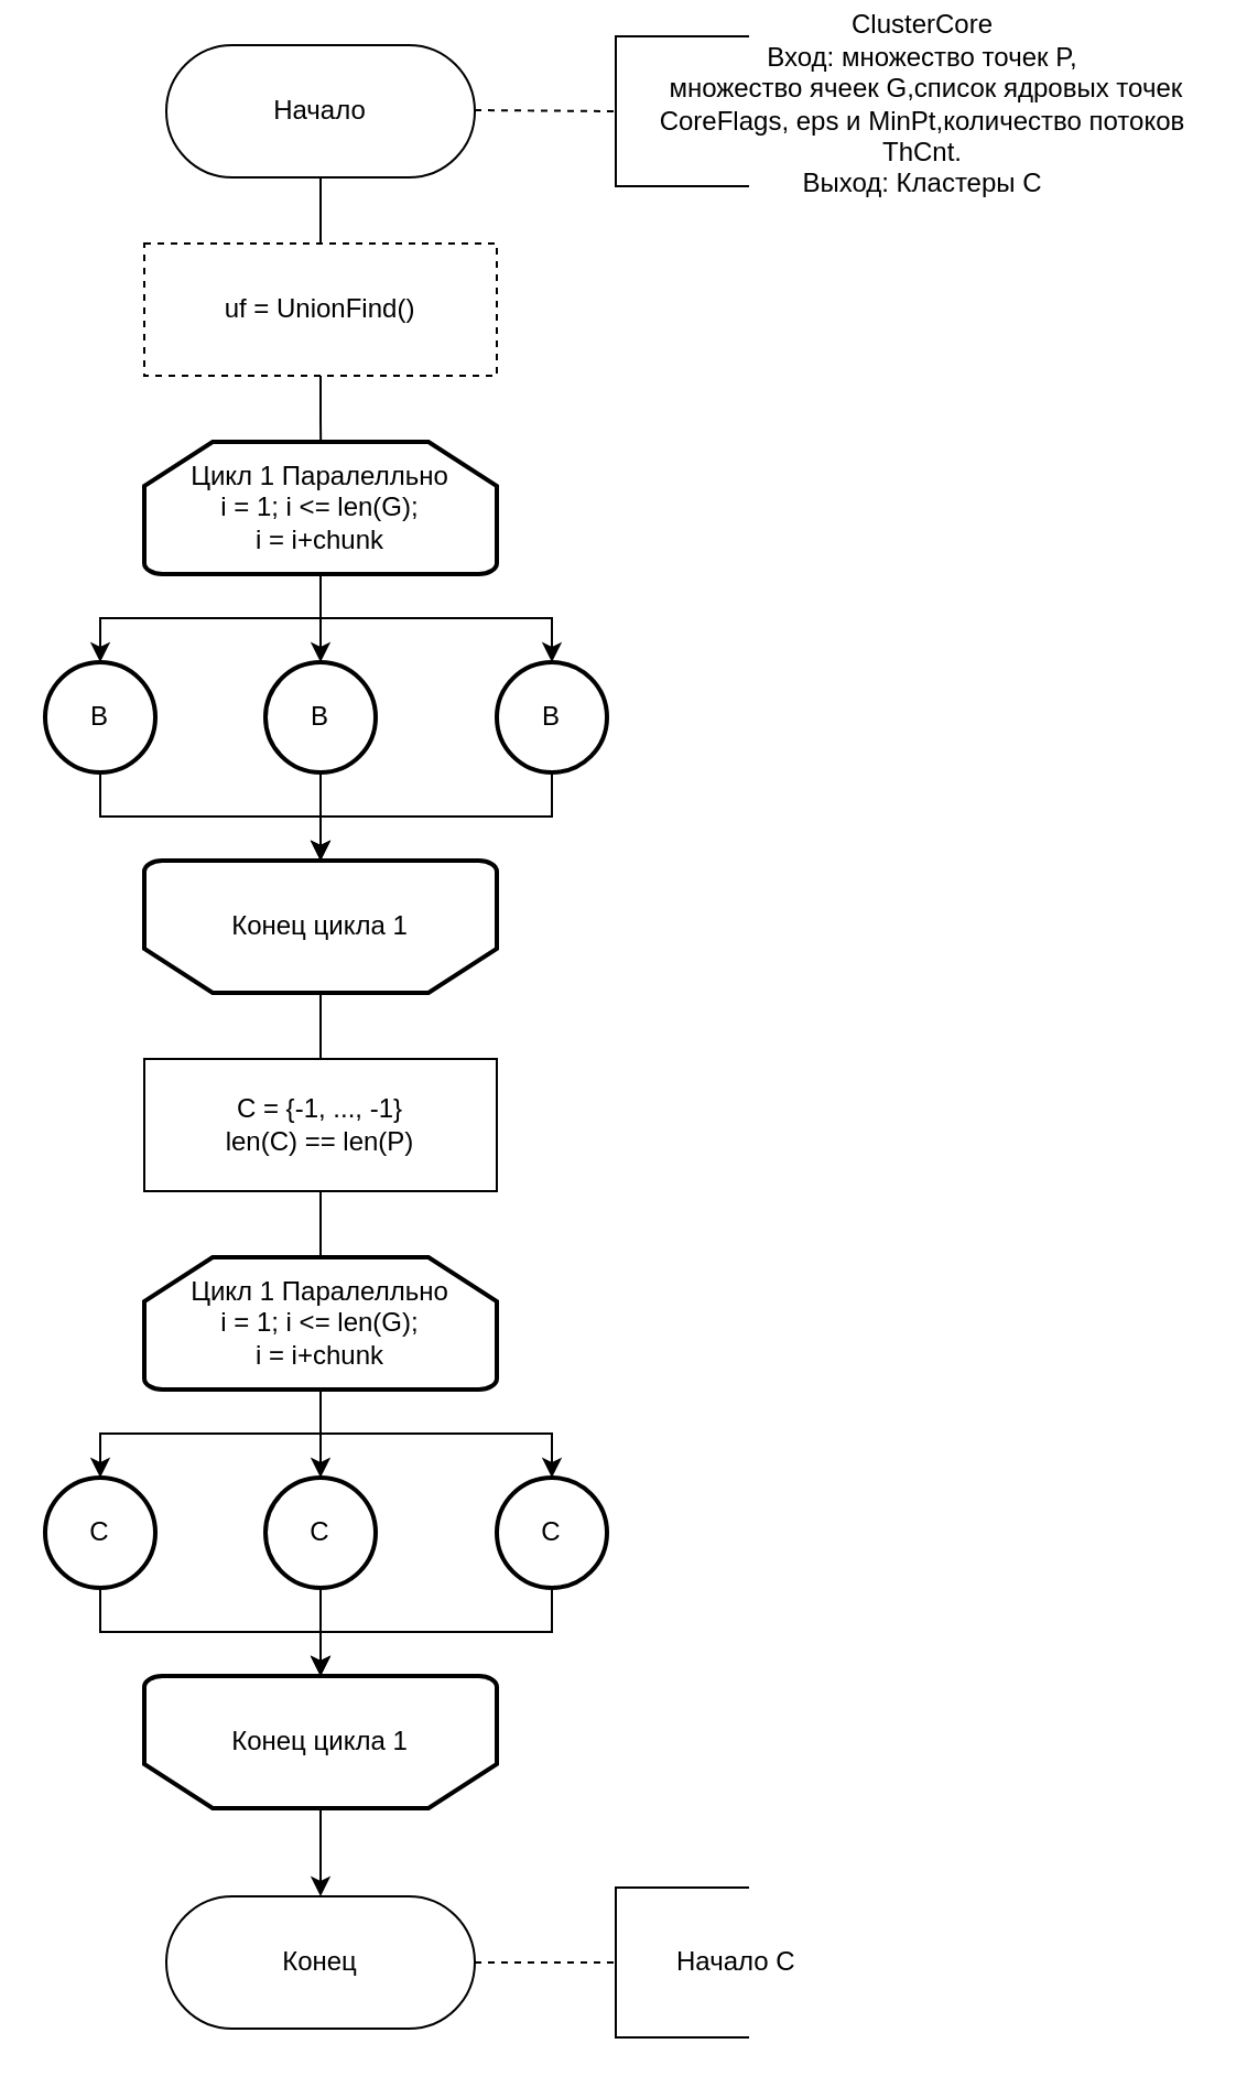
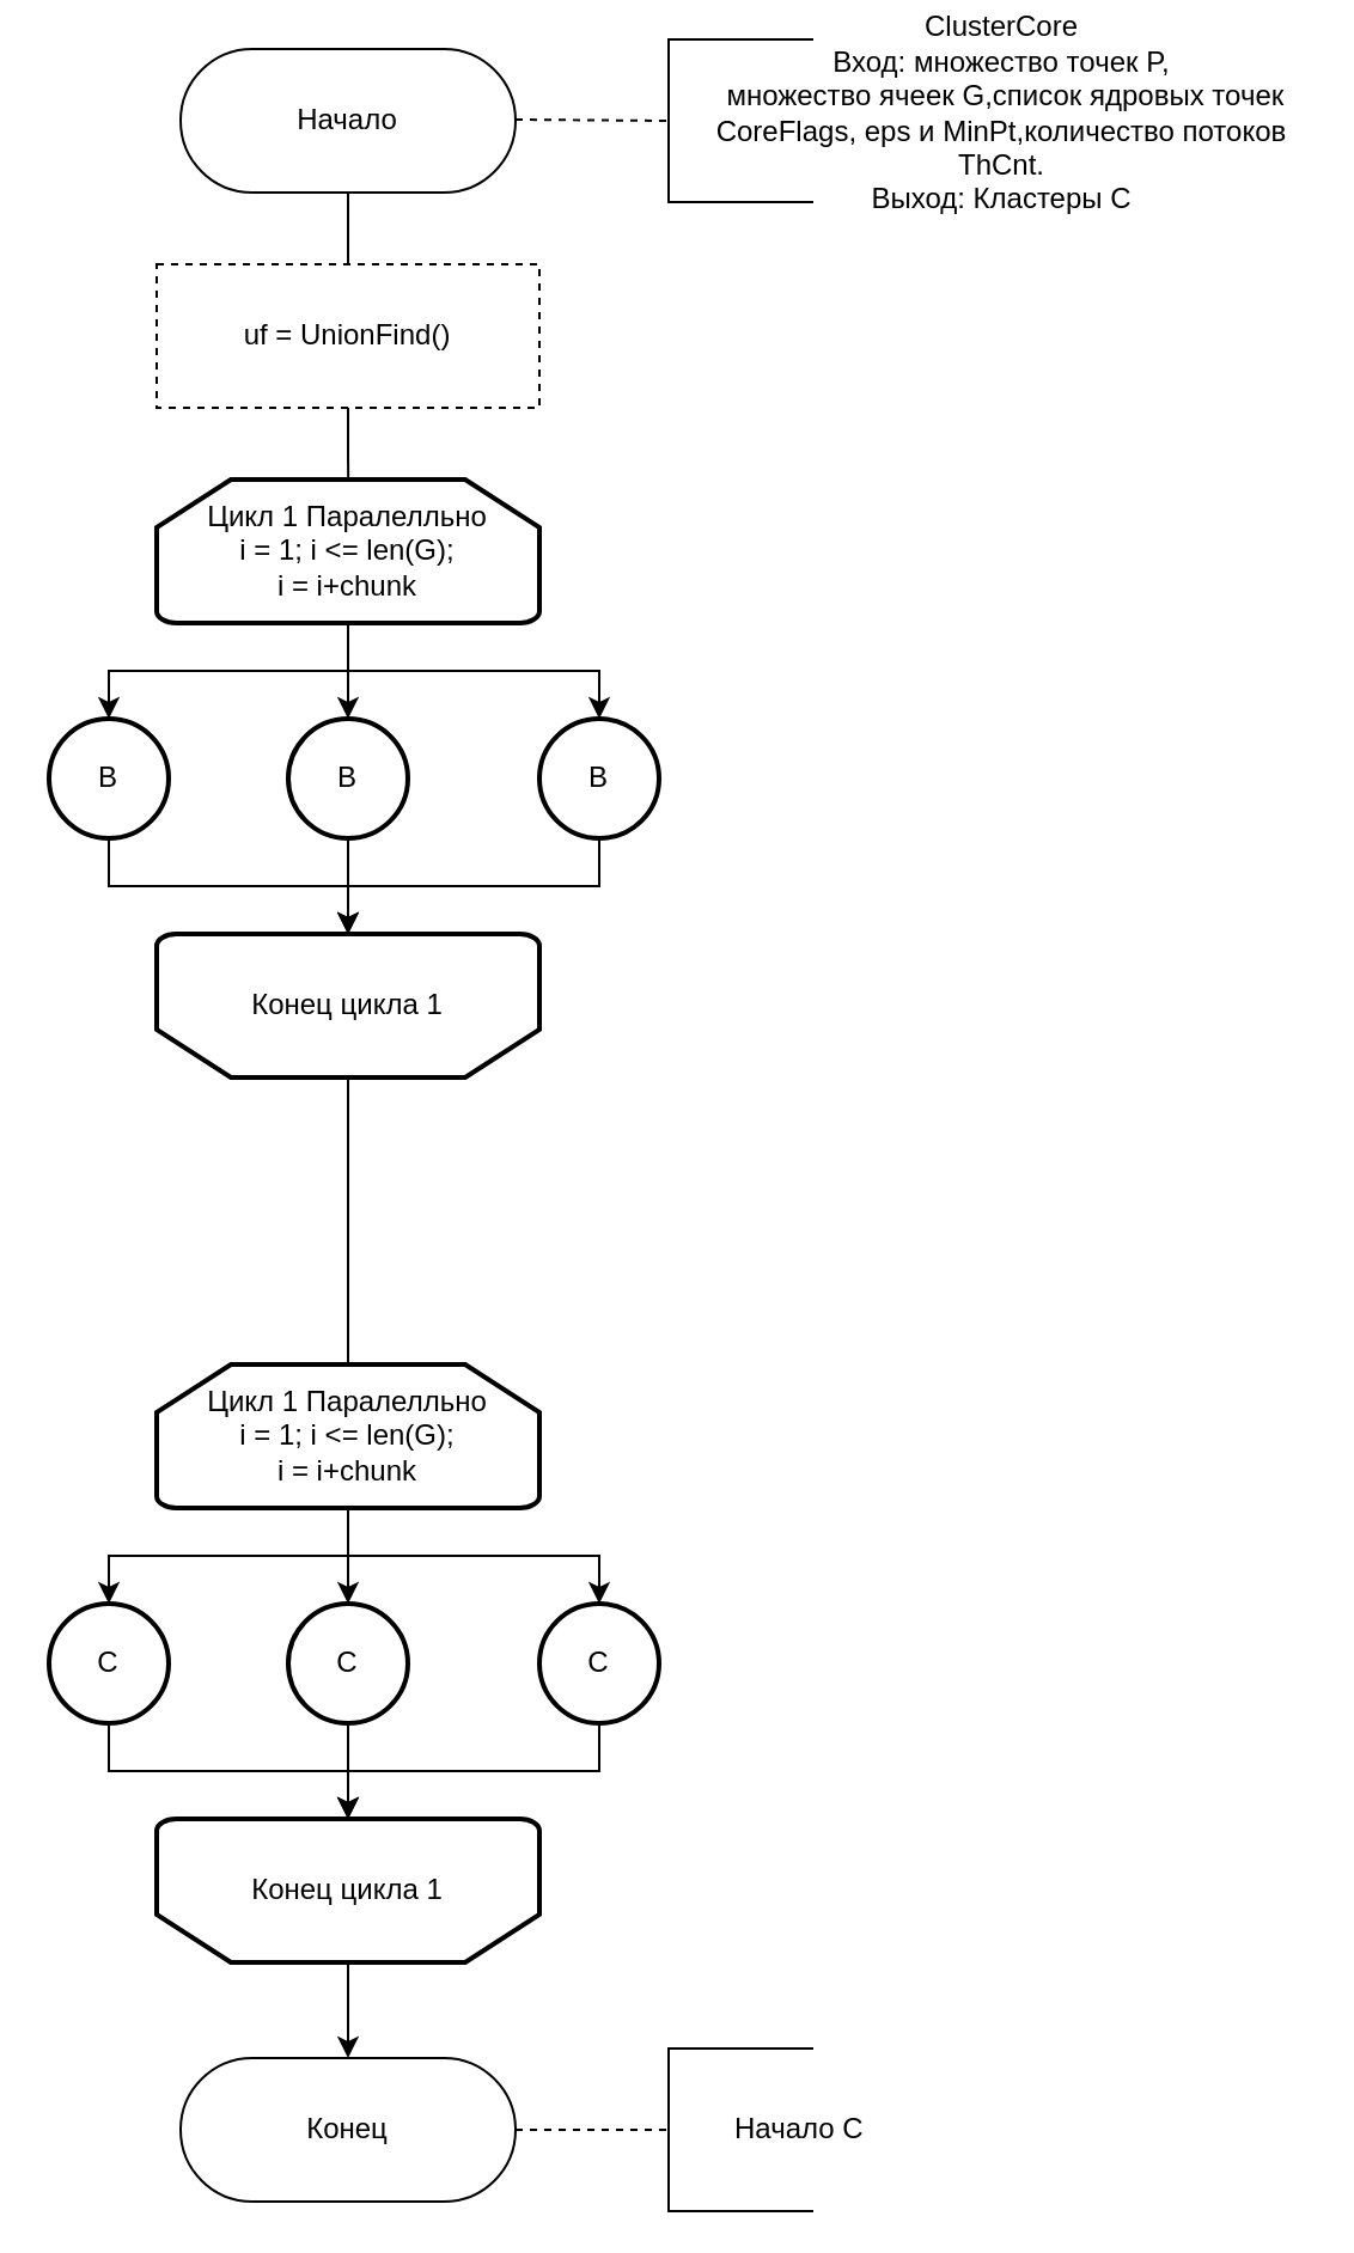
  <mxCell id="0" />
  <mxCell id="1" parent="0" />
  <mxCell id="2" value="" style="edgeStyle=orthogonalEdgeStyle;rounded=0;orthogonalLoop=1;jettySize=auto;html=1;endArrow=none;endFill=0;" parent="1" source="3" target="12" edge="1"><mxGeometry relative="1" as="geometry" /></mxCell>
  <mxCell id="3" value="Начало" style="rounded=1;whiteSpace=wrap;html=1;arcSize=50;" parent="1" vertex="1"><mxGeometry x="75" y="20" width="140" height="60" as="geometry" /></mxCell>
  <mxCell id="4" value="ClusterCore&lt;br&gt;Вход: множество точек P,&lt;br&gt;&amp;nbsp;множество ячеек G,список ядровых точек CoreFlags, eps и MinPt,количество потоков ThCnt.&lt;br&gt;Выход: Кластеры C" style="text;html=1;strokeColor=none;fillColor=none;align=center;verticalAlign=middle;whiteSpace=wrap;rounded=0;" parent="1" vertex="1"><mxGeometry x="293" y="27" width="250.5" height="40" as="geometry" /></mxCell>
  <mxCell id="5" value="Конец" style="rounded=1;whiteSpace=wrap;html=1;arcSize=50;" parent="1" vertex="1"><mxGeometry x="75" y="860" width="140" height="60" as="geometry" /></mxCell>
  <mxCell id="6" value="Начало C" style="text;html=1;resizable=0;points=[];autosize=1;align=left;verticalAlign=top;spacingTop=-4;" parent="1" vertex="1"><mxGeometry x="305" y="880" width="80" height="20" as="geometry" /></mxCell>
  <mxCell id="7" value="" style="endArrow=none;dashed=1;html=1;exitX=1;exitY=0.5;exitDx=0;exitDy=0;entryX=0.5;entryY=1;entryDx=0;entryDy=0;" parent="1" source="5" target="10" edge="1"><mxGeometry width="50" height="50" relative="1" as="geometry"><mxPoint x="178.5" y="-30" as="sourcePoint" /><mxPoint x="258.5" y="340" as="targetPoint" /></mxGeometry></mxCell>
  <mxCell id="8" value="" style="shape=partialRectangle;whiteSpace=wrap;html=1;bottom=1;right=1;left=1;top=0;fillColor=none;routingCenterX=-0.5;rotation=90;" parent="1" vertex="1"><mxGeometry x="275" y="20" width="68" height="60" as="geometry" /></mxCell>
  <mxCell id="9" value="" style="endArrow=none;dashed=1;html=1;entryX=0.5;entryY=1;entryDx=0;entryDy=0;" parent="1" target="8" edge="1"><mxGeometry width="50" height="50" relative="1" as="geometry"><mxPoint x="215" y="49.5" as="sourcePoint" /><mxPoint x="255" y="50" as="targetPoint" /></mxGeometry></mxCell>
  <mxCell id="10" value="" style="shape=partialRectangle;whiteSpace=wrap;html=1;bottom=1;right=1;left=1;top=0;fillColor=none;routingCenterX=-0.5;rotation=90;" parent="1" vertex="1"><mxGeometry x="275" y="860" width="68" height="60" as="geometry" /></mxCell>
  <mxCell id="11" value="" style="edgeStyle=orthogonalEdgeStyle;rounded=0;orthogonalLoop=1;jettySize=auto;html=1;endArrow=none;endFill=0;" parent="1" source="12" edge="1"><mxGeometry relative="1" as="geometry"><mxPoint x="145.1" y="200.039" as="targetPoint" /></mxGeometry></mxCell>
  <mxCell id="12" value="uf = UnionFind()" style="rounded=0;whiteSpace=wrap;html=1;dashed=1;" parent="1" vertex="1"><mxGeometry x="65" y="110" width="160" height="60" as="geometry" /></mxCell>
  <mxCell id="13" style="edgeStyle=orthogonalEdgeStyle;rounded=0;orthogonalLoop=1;jettySize=auto;html=1;entryX=0.5;entryY=0;entryDx=0;entryDy=0;endArrow=none;endFill=0;" parent="1" edge="1"><mxGeometry relative="1" as="geometry"><Array as="points"><mxPoint x="425" y="740" /><mxPoint x="425" y="190" /><mxPoint x="145" y="190" /></Array><mxPoint x="145" y="200" as="targetPoint" /></mxGeometry></mxCell>
  <mxCell id="14" value="" style="edgeStyle=orthogonalEdgeStyle;rounded=0;orthogonalLoop=1;jettySize=auto;html=1;" parent="1" source="17" target="25" edge="1"><mxGeometry relative="1" as="geometry" /></mxCell>
  <mxCell id="15" style="edgeStyle=orthogonalEdgeStyle;rounded=0;orthogonalLoop=1;jettySize=auto;html=1;entryX=0.5;entryY=0;entryDx=0;entryDy=0;entryPerimeter=0;" parent="1" source="17" target="21" edge="1"><mxGeometry relative="1" as="geometry" /></mxCell>
  <mxCell id="16" style="edgeStyle=orthogonalEdgeStyle;rounded=0;orthogonalLoop=1;jettySize=auto;html=1;entryX=0.5;entryY=0;entryDx=0;entryDy=0;entryPerimeter=0;" parent="1" source="17" target="23" edge="1"><mxGeometry relative="1" as="geometry" /></mxCell>
  <mxCell id="17" value="Цикл 1 Паралелльно&lt;br&gt;i = 1; i &amp;lt;= len(G); &lt;br&gt;i = i+chunk" style="strokeWidth=2;html=1;shape=mxgraph.flowchart.loop_limit;whiteSpace=wrap;" parent="1" vertex="1"><mxGeometry x="65" y="200" width="160" height="60" as="geometry" /></mxCell>
  <mxCell id="18" value="" style="edgeStyle=orthogonalEdgeStyle;rounded=0;orthogonalLoop=1;jettySize=auto;html=1;" parent="1" source="19" target="5" edge="1"><mxGeometry relative="1" as="geometry" /></mxCell>
  <mxCell id="19" value="Конец цикла 1" style="strokeWidth=2;html=1;shape=mxgraph.flowchart.loop_limit;whiteSpace=wrap;flipV=1;" parent="1" vertex="1"><mxGeometry x="65" y="390" width="160" height="60" as="geometry" /></mxCell>
  <mxCell id="20" style="edgeStyle=orthogonalEdgeStyle;rounded=0;orthogonalLoop=1;jettySize=auto;html=1;" parent="1" source="21" target="19" edge="1"><mxGeometry relative="1" as="geometry" /></mxCell>
  <mxCell id="21" value="B" style="strokeWidth=2;html=1;shape=mxgraph.flowchart.start_2;whiteSpace=wrap;" parent="1" vertex="1"><mxGeometry x="20" y="300" width="50" height="50" as="geometry" /></mxCell>
  <mxCell id="22" style="edgeStyle=orthogonalEdgeStyle;rounded=0;orthogonalLoop=1;jettySize=auto;html=1;entryX=0.5;entryY=1;entryDx=0;entryDy=0;entryPerimeter=0;" parent="1" source="23" target="19" edge="1"><mxGeometry relative="1" as="geometry" /></mxCell>
  <mxCell id="23" value="B" style="strokeWidth=2;html=1;shape=mxgraph.flowchart.start_2;whiteSpace=wrap;" parent="1" vertex="1"><mxGeometry x="225" y="300" width="50" height="50" as="geometry" /></mxCell>
  <mxCell id="24" value="" style="edgeStyle=orthogonalEdgeStyle;rounded=0;orthogonalLoop=1;jettySize=auto;html=1;" parent="1" source="25" target="19" edge="1"><mxGeometry relative="1" as="geometry" /></mxCell>
  <mxCell id="25" value="B" style="strokeWidth=2;html=1;shape=mxgraph.flowchart.start_2;whiteSpace=wrap;" parent="1" vertex="1"><mxGeometry x="120" y="300" width="50" height="50" as="geometry" /></mxCell>
  <mxCell id="26" value="" style="edgeStyle=orthogonalEdgeStyle;rounded=0;orthogonalLoop=1;jettySize=auto;html=1;" edge="1" parent="1" source="29" target="36"><mxGeometry relative="1" as="geometry" /></mxCell>
  <mxCell id="27" style="edgeStyle=orthogonalEdgeStyle;rounded=0;orthogonalLoop=1;jettySize=auto;html=1;entryX=0.5;entryY=0;entryDx=0;entryDy=0;entryPerimeter=0;" edge="1" parent="1" source="29" target="32"><mxGeometry relative="1" as="geometry" /></mxCell>
  <mxCell id="28" style="edgeStyle=orthogonalEdgeStyle;rounded=0;orthogonalLoop=1;jettySize=auto;html=1;entryX=0.5;entryY=0;entryDx=0;entryDy=0;entryPerimeter=0;" edge="1" parent="1" source="29" target="34"><mxGeometry relative="1" as="geometry" /></mxCell>
  <mxCell id="29" value="Цикл 1 Паралелльно&lt;br&gt;i = 1; i &amp;lt;= len(G); &lt;br&gt;i = i+chunk" style="strokeWidth=2;html=1;shape=mxgraph.flowchart.loop_limit;whiteSpace=wrap;" vertex="1" parent="1"><mxGeometry x="65" y="570" width="160" height="60" as="geometry" /></mxCell>
  <mxCell id="30" value="Конец цикла 1" style="strokeWidth=2;html=1;shape=mxgraph.flowchart.loop_limit;whiteSpace=wrap;flipV=1;" vertex="1" parent="1"><mxGeometry x="65" y="760" width="160" height="60" as="geometry" /></mxCell>
  <mxCell id="31" style="edgeStyle=orthogonalEdgeStyle;rounded=0;orthogonalLoop=1;jettySize=auto;html=1;" edge="1" parent="1" source="32" target="30"><mxGeometry relative="1" as="geometry" /></mxCell>
  <mxCell id="32" value="C" style="strokeWidth=2;html=1;shape=mxgraph.flowchart.start_2;whiteSpace=wrap;" vertex="1" parent="1"><mxGeometry x="20" y="670" width="50" height="50" as="geometry" /></mxCell>
  <mxCell id="33" style="edgeStyle=orthogonalEdgeStyle;rounded=0;orthogonalLoop=1;jettySize=auto;html=1;entryX=0.5;entryY=1;entryDx=0;entryDy=0;entryPerimeter=0;" edge="1" parent="1" source="34" target="30"><mxGeometry relative="1" as="geometry" /></mxCell>
  <mxCell id="34" value="C" style="strokeWidth=2;html=1;shape=mxgraph.flowchart.start_2;whiteSpace=wrap;" vertex="1" parent="1"><mxGeometry x="225" y="670" width="50" height="50" as="geometry" /></mxCell>
  <mxCell id="35" value="" style="edgeStyle=orthogonalEdgeStyle;rounded=0;orthogonalLoop=1;jettySize=auto;html=1;" edge="1" parent="1" source="36" target="30"><mxGeometry relative="1" as="geometry" /></mxCell>
  <mxCell id="36" value="C" style="strokeWidth=2;html=1;shape=mxgraph.flowchart.start_2;whiteSpace=wrap;" vertex="1" parent="1"><mxGeometry x="120" y="670" width="50" height="50" as="geometry" /></mxCell>
- <mxCell id="37" value="C = {-1, ..., -1}&lt;br&gt;len(C) == len(P)" style="rounded=0;whiteSpace=wrap;html=1;" vertex="1" parent="1"><mxGeometry x="65" y="480" width="160" height="60" as="geometry" /></mxCell>
